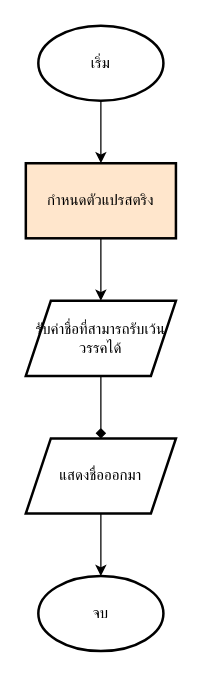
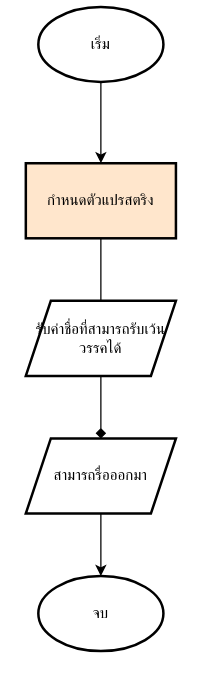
  <mxCell id="0" />
  <mxCell id="1" parent="0" />
  <mxCell id="2" value="" style="edgeStyle=orthogonalEdgeStyle;rounded=0;orthogonalLoop=1;jettySize=auto;html=1;" parent="1" source="3" target="5" edge="1"><mxGeometry relative="1" as="geometry" /></mxCell>
- <mxCell id="3" value="เริ่ม" style="strokeWidth=2;html=1;shape=mxgraph.flowchart.start_1;whiteSpace=wrap;" parent="1" vertex="1"><mxGeometry x="30" y="20" width="100" height="60" as="geometry" /></mxCell>
- <mxCell id="4" value="" style="edgeStyle=orthogonalEdgeStyle;rounded=0;orthogonalLoop=1;jettySize=auto;html=1;" parent="1" source="5" target="7" edge="1"><mxGeometry relative="1" as="geometry" /></mxCell>
+ <mxCell id="3" value="เริ่ม" style="strokeWidth=2;html=1;shape=mxgraph.flowchart.start_1;whiteSpace=wrap;" parent="1" vertex="1"><mxGeometry x="30" y="5" width="100" height="60" as="geometry" /></mxCell>
+ <mxCell id="4" value="" style="edgeStyle=orthogonalEdgeStyle;rounded=0;orthogonalLoop=1;jettySize=auto;html=1;endArrow=none;" parent="1" source="5" target="7" edge="1"><mxGeometry relative="1" as="geometry" /></mxCell>
  <mxCell id="5" value="กำหนดตัวแปรสตริง" style="whiteSpace=wrap;html=1;strokeWidth=2;fillColor=#ffe6cc;" parent="1" vertex="1"><mxGeometry x="20" y="130" width="120" height="60" as="geometry" /></mxCell>
  <mxCell id="6" value="" style="edgeStyle=orthogonalEdgeStyle;rounded=0;orthogonalLoop=1;jettySize=auto;html=1;endArrow=diamond;" parent="1" source="7" target="9" edge="1"><mxGeometry relative="1" as="geometry" /></mxCell>
  <mxCell id="7" value="รับค่าชื่อที่สามารถรับเว้นวรรคได้" style="shape=parallelogram;perimeter=parallelogramPerimeter;whiteSpace=wrap;html=1;fixedSize=1;strokeWidth=2;" parent="1" vertex="1"><mxGeometry x="20" y="240" width="120" height="60" as="geometry" /></mxCell>
  <mxCell id="8" value="" style="edgeStyle=orthogonalEdgeStyle;rounded=0;orthogonalLoop=1;jettySize=auto;html=1;" parent="1" source="9" target="10" edge="1"><mxGeometry relative="1" as="geometry" /></mxCell>
- <mxCell id="9" value="แสดงชื่อออกมา" style="shape=parallelogram;perimeter=parallelogramPerimeter;whiteSpace=wrap;html=1;fixedSize=1;strokeWidth=2;" parent="1" vertex="1"><mxGeometry x="20" y="350" width="120" height="60" as="geometry" /></mxCell>
+ <mxCell id="9" value="สามารถรื่อออกมา" style="shape=parallelogram;perimeter=parallelogramPerimeter;whiteSpace=wrap;html=1;fixedSize=1;strokeWidth=2;" parent="1" vertex="1"><mxGeometry x="20" y="350" width="120" height="60" as="geometry" /></mxCell>
  <mxCell id="10" value="จบ" style="strokeWidth=2;html=1;shape=mxgraph.flowchart.start_1;whiteSpace=wrap;" parent="1" vertex="1"><mxGeometry x="30" y="460" width="100" height="60" as="geometry" /></mxCell>
